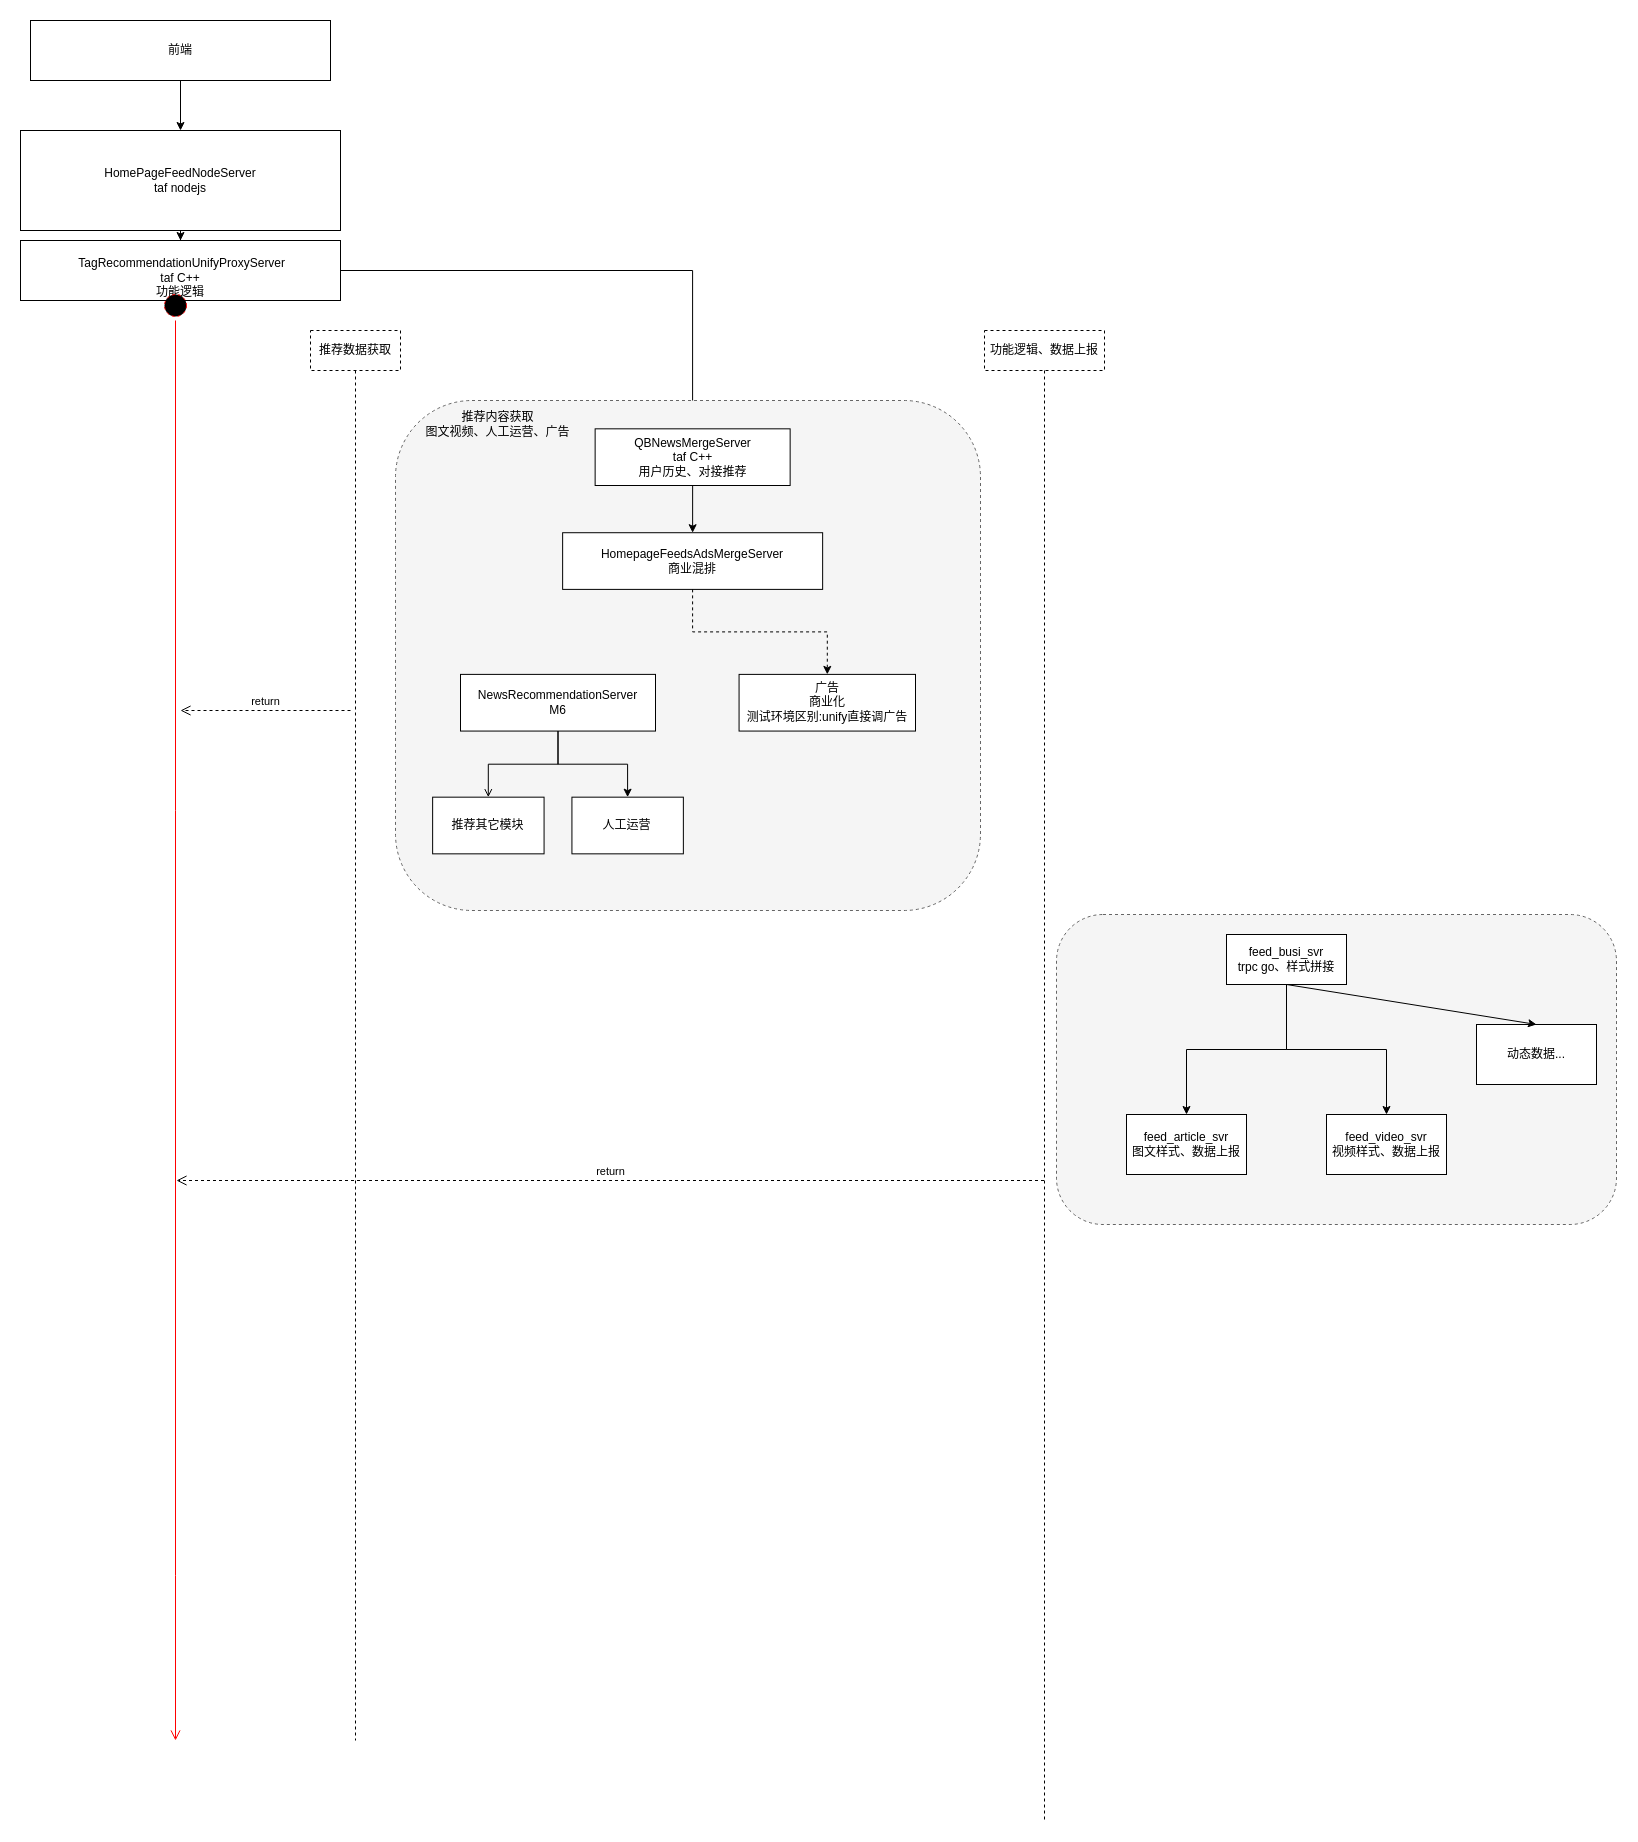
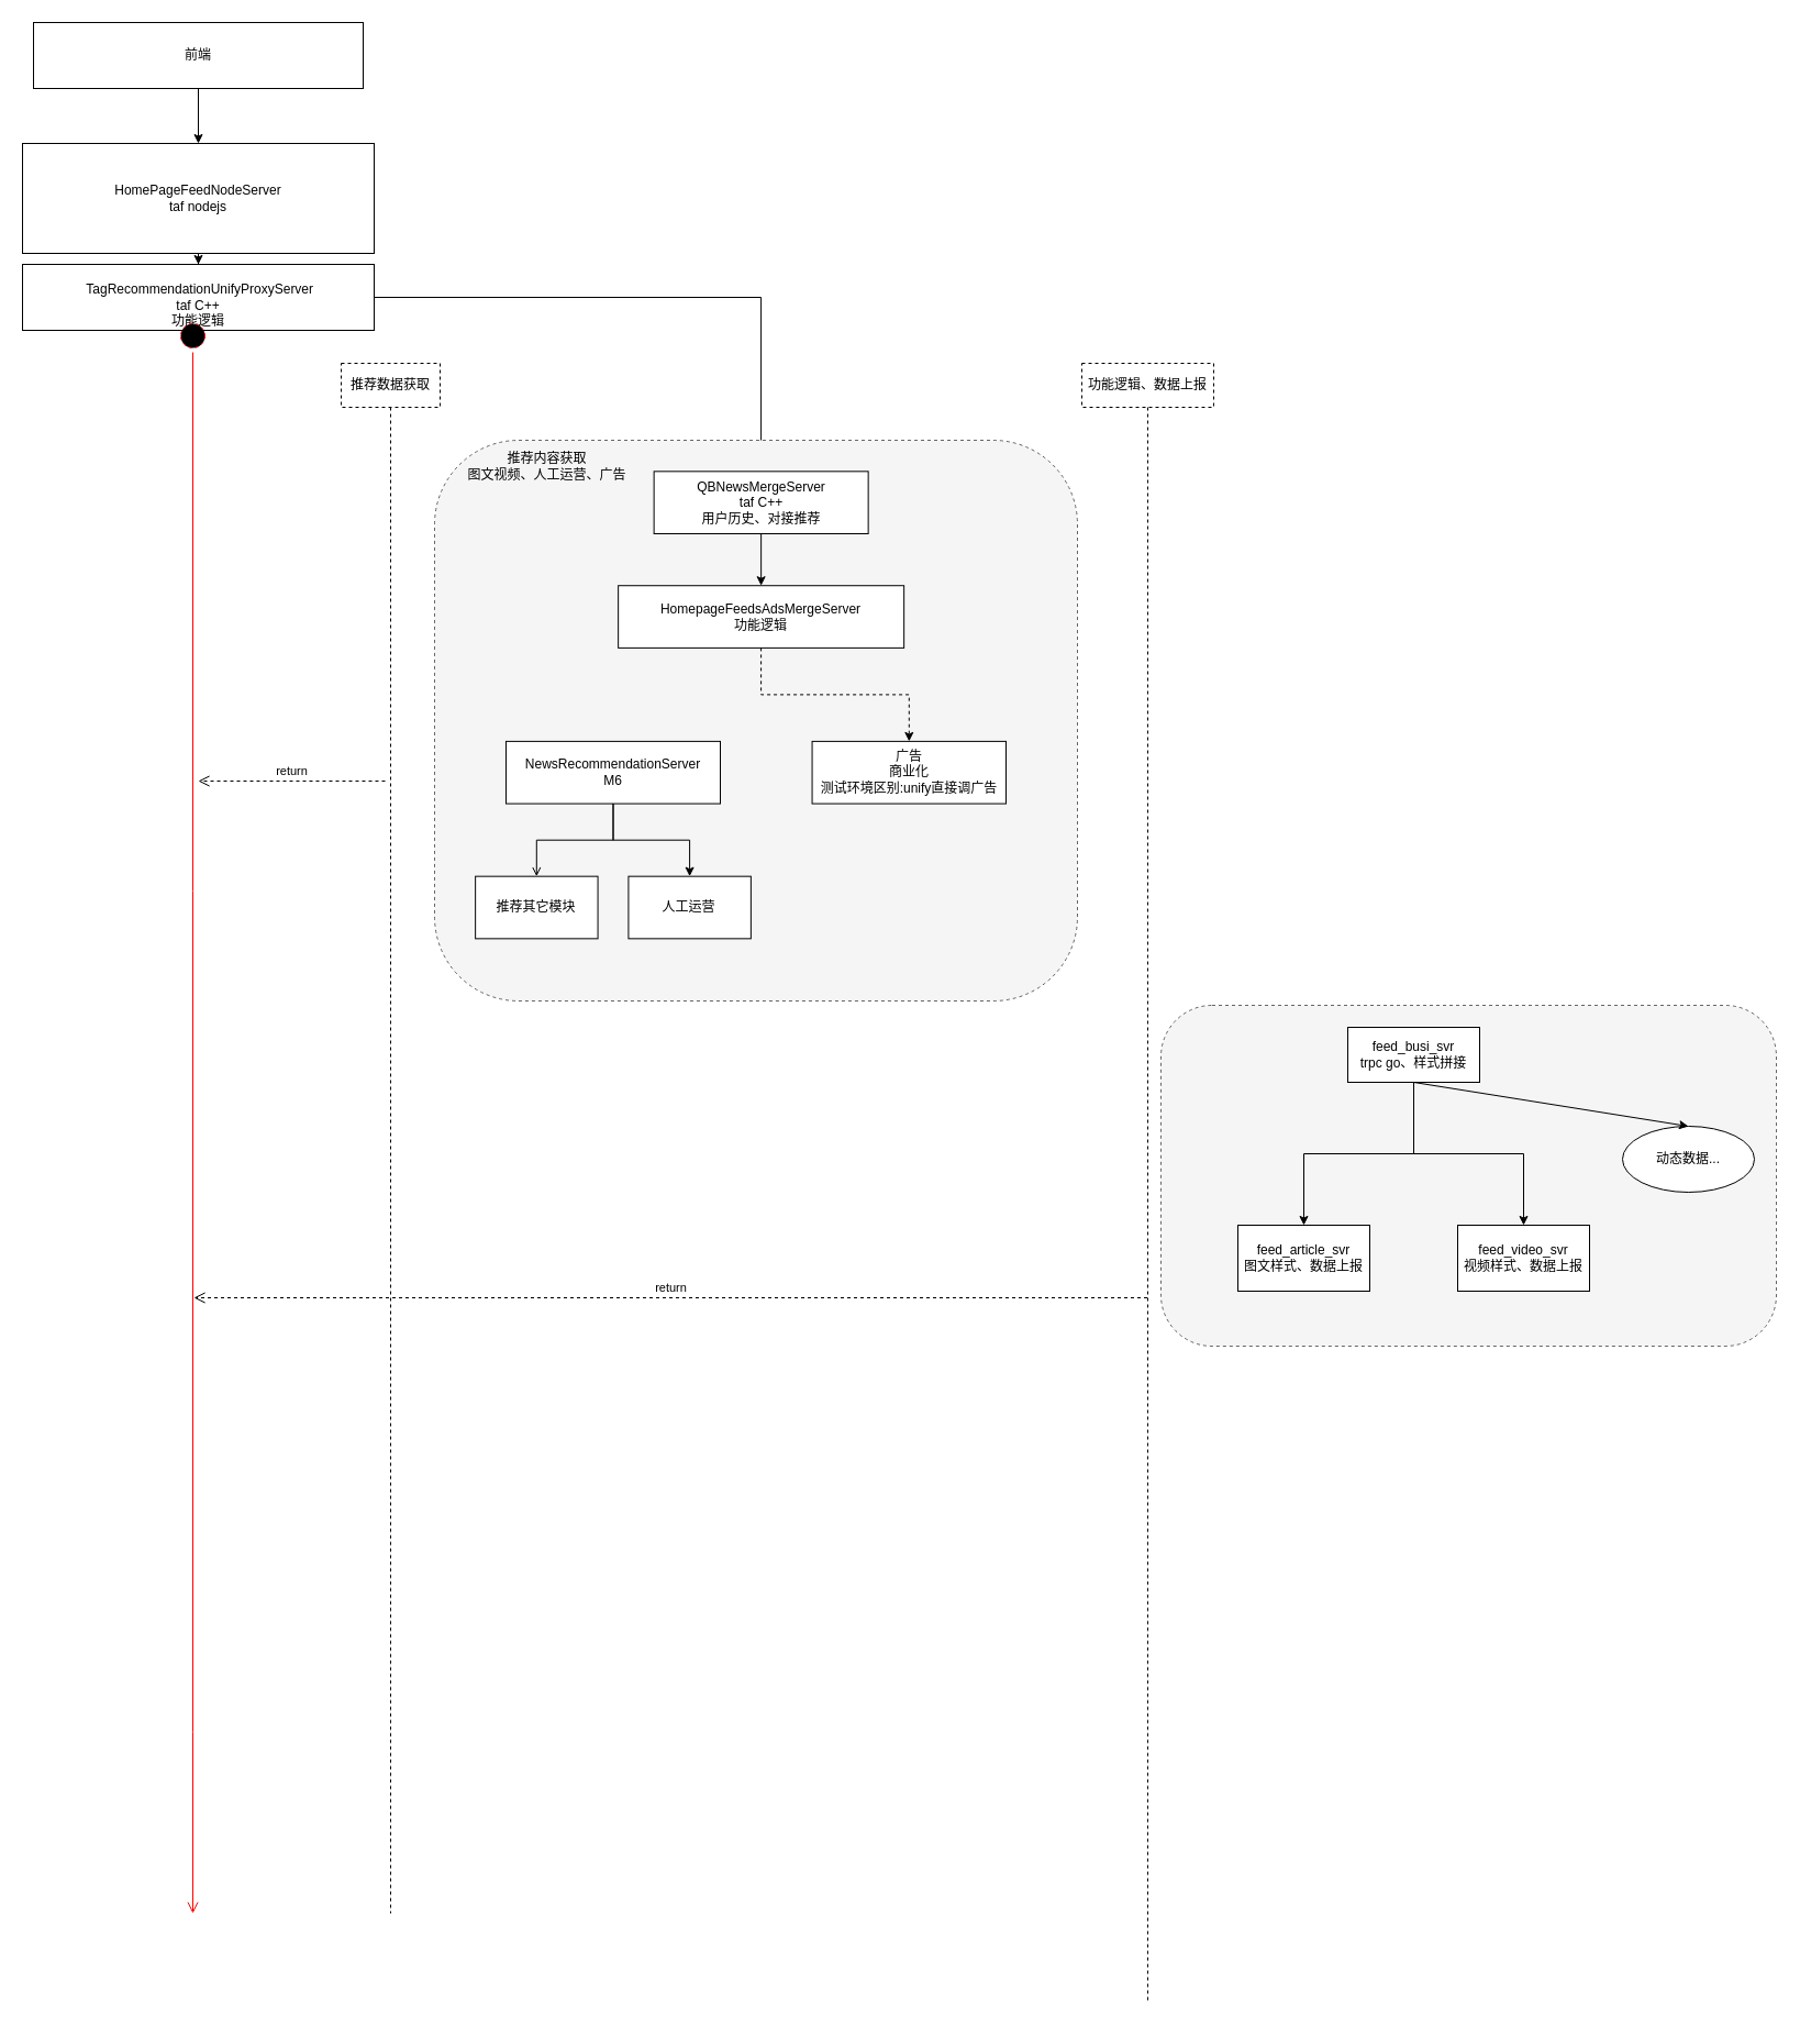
  <mxCell id="0" />
  <mxCell id="1" parent="0" />
  <mxCell id="2" value="" style="edgeStyle=orthogonalEdgeStyle;rounded=0;orthogonalLoop=1;jettySize=auto;html=1;startArrow=none;exitX=0.5;exitY=1;exitDx=0;exitDy=0;" parent="1" source="3" target="5" edge="1"><mxGeometry relative="1" as="geometry"><mxPoint x="260" y="70" as="sourcePoint" /></mxGeometry></mxCell>
  <mxCell id="3" value="前端" style="rounded=0;whiteSpace=wrap;html=1;" parent="1" vertex="1"><mxGeometry x="30" y="20" width="300" height="60" as="geometry" /></mxCell>
  <mxCell id="4" value="" style="edgeStyle=orthogonalEdgeStyle;rounded=0;orthogonalLoop=1;jettySize=auto;html=1;" parent="1" source="5" target="7" edge="1"><mxGeometry relative="1" as="geometry" /></mxCell>
  <mxCell id="5" value="HomePageFeedNodeServer&lt;br&gt;taf nodejs" style="rounded=0;whiteSpace=wrap;html=1;" parent="1" vertex="1"><mxGeometry x="20" y="130" width="320" height="100" as="geometry" /></mxCell>
  <mxCell id="6" value="" style="edgeStyle=orthogonalEdgeStyle;rounded=0;orthogonalLoop=1;jettySize=auto;html=1;" parent="1" source="7" target="13" edge="1"><mxGeometry relative="1" as="geometry" /></mxCell>
  <mxCell id="7" value="&lt;div&gt;&lt;br&gt;&lt;/div&gt;&lt;div&gt;&amp;nbsp;TagRecommendationUnifyProxyServer&lt;/div&gt;&lt;div&gt;taf C++&lt;/div&gt;&lt;div&gt;功能逻辑&lt;/div&gt;" style="whiteSpace=wrap;html=1;rounded=0;" parent="1" vertex="1"><mxGeometry x="20" y="240" width="320" height="60" as="geometry" /></mxCell>
  <mxCell id="8" value="功能逻辑、数据上报" style="shape=umlLifeline;perimeter=lifelinePerimeter;whiteSpace=wrap;html=1;container=1;collapsible=0;recursiveResize=0;outlineConnect=0;dashed=1;" vertex="1" parent="1"><mxGeometry x="984" y="330" width="120" height="1490" as="geometry" /></mxCell>
  <mxCell id="9" value="推荐数据获取" style="shape=umlLifeline;perimeter=lifelinePerimeter;whiteSpace=wrap;html=1;container=1;collapsible=0;recursiveResize=0;outlineConnect=0;dashed=1;" vertex="1" parent="1"><mxGeometry x="310" y="330" width="90" height="1410" as="geometry" /></mxCell>
  <mxCell id="10" value="" style="group" vertex="1" connectable="0" parent="9"><mxGeometry x="85" y="70" width="585" height="510" as="geometry" /></mxCell>
  <mxCell id="11" value="" style="rounded=1;whiteSpace=wrap;html=1;dashed=1;fillColor=#f5f5f5;strokeColor=#666666;fontColor=#333333;" vertex="1" parent="10"><mxGeometry width="585" height="510" as="geometry" /></mxCell>
  <mxCell id="12" value="" style="group" vertex="1" connectable="0" parent="10"><mxGeometry x="37.143" y="28.333" width="482.857" height="425" as="geometry" /></mxCell>
  <mxCell id="13" value="QBNewsMergeServer&lt;br&gt;taf C++&lt;br&gt;用户历史、对接推荐" style="whiteSpace=wrap;html=1;fillColor=rgb(255, 255, 255);strokeColor=rgb(0, 0, 0);fontColor=rgb(0, 0, 0);rounded=0;" parent="12" vertex="1"><mxGeometry x="162.5" width="195" height="56.667" as="geometry" /></mxCell>
- <mxCell id="14" value="HomepageFeedsAdsMergeServer&lt;br&gt;商业混排" style="whiteSpace=wrap;html=1;fillColor=rgb(255, 255, 255);strokeColor=rgb(0, 0, 0);fontColor=rgb(0, 0, 0);rounded=0;" parent="12" vertex="1"><mxGeometry x="130" y="103.889" width="260" height="56.667" as="geometry" /></mxCell>
+ <mxCell id="14" value="HomepageFeedsAdsMergeServer&lt;br&gt;功能逻辑" style="whiteSpace=wrap;html=1;fillColor=rgb(255, 255, 255);strokeColor=rgb(0, 0, 0);fontColor=rgb(0, 0, 0);rounded=0;" parent="12" vertex="1"><mxGeometry x="130" y="103.889" width="260" height="56.667" as="geometry" /></mxCell>
  <mxCell id="15" value="" style="edgeStyle=orthogonalEdgeStyle;rounded=0;orthogonalLoop=1;jettySize=auto;html=1;" parent="12" source="13" target="14" edge="1"><mxGeometry relative="1" as="geometry" /></mxCell>
  <mxCell id="16" value="NewsRecommendationServer&lt;br&gt;M6" style="whiteSpace=wrap;html=1;fillColor=rgb(255, 255, 255);strokeColor=rgb(0, 0, 0);fontColor=rgb(0, 0, 0);rounded=0;" parent="12" vertex="1"><mxGeometry x="27.857" y="245.556" width="195" height="56.667" as="geometry" /></mxCell>
  <mxCell id="17" value="推荐其它模块" style="whiteSpace=wrap;html=1;fillColor=rgb(255, 255, 255);strokeColor=rgb(0, 0, 0);fontColor=rgb(0, 0, 0);rounded=0;" parent="12" vertex="1"><mxGeometry y="368.333" width="111.429" height="56.667" as="geometry" /></mxCell>
  <mxCell id="18" value="" style="edgeStyle=orthogonalEdgeStyle;rounded=0;orthogonalLoop=1;jettySize=auto;html=1;endArrow=open;" parent="12" source="16" target="17" edge="1"><mxGeometry relative="1" as="geometry" /></mxCell>
  <mxCell id="19" value="人工运营" style="whiteSpace=wrap;html=1;fillColor=rgb(255, 255, 255);strokeColor=rgb(0, 0, 0);fontColor=rgb(0, 0, 0);rounded=0;" parent="12" vertex="1"><mxGeometry x="139.286" y="368.333" width="111.429" height="56.667" as="geometry" /></mxCell>
  <mxCell id="20" value="" style="edgeStyle=orthogonalEdgeStyle;rounded=0;orthogonalLoop=1;jettySize=auto;html=1;exitX=0.5;exitY=1;exitDx=0;exitDy=0;" parent="12" source="16" target="19" edge="1"><mxGeometry relative="1" as="geometry" /></mxCell>
  <mxCell id="21" value="广告&lt;br&gt;商业化&lt;br&gt;测试环境区别:unify直接调广告" style="whiteSpace=wrap;html=1;fillColor=rgb(255, 255, 255);strokeColor=rgb(0, 0, 0);fontColor=rgb(0, 0, 0);rounded=0;" parent="12" vertex="1"><mxGeometry x="306.429" y="245.556" width="176.429" height="56.667" as="geometry" /></mxCell>
  <mxCell id="22" value="" style="edgeStyle=orthogonalEdgeStyle;rounded=0;orthogonalLoop=1;jettySize=auto;html=1;dashed=1;" parent="12" source="14" target="21" edge="1"><mxGeometry relative="1" as="geometry" /></mxCell>
  <mxCell id="23" value="推荐内容获取&lt;br&gt;图文视频、人工运营、广告" style="text;html=1;strokeColor=none;fillColor=none;align=center;verticalAlign=middle;whiteSpace=wrap;rounded=0;dashed=1;" vertex="1" parent="10"><mxGeometry x="18.571" y="9.444" width="167.143" height="28.333" as="geometry" /></mxCell>
  <mxCell id="24" value="" style="ellipse;html=1;shape=startState;fillColor=#000000;strokeColor=#ff0000;dashed=1;" vertex="1" parent="1"><mxGeometry x="160" y="290" width="30" height="30" as="geometry" /></mxCell>
  <mxCell id="25" value="" style="edgeStyle=orthogonalEdgeStyle;html=1;verticalAlign=bottom;endArrow=open;endSize=8;strokeColor=#ff0000;rounded=0;startArrow=none;" edge="1" parent="1"><mxGeometry relative="1" as="geometry"><mxPoint x="175" y="1740" as="targetPoint" /><mxPoint x="175" y="970" as="sourcePoint" /><Array as="points"><mxPoint x="175" y="1575" /></Array></mxGeometry></mxCell>
  <mxCell id="26" value="" style="edgeStyle=orthogonalEdgeStyle;html=1;verticalAlign=bottom;endArrow=none;endSize=8;strokeColor=#ff0000;rounded=0;" edge="1" parent="1" source="24"><mxGeometry relative="1" as="geometry"><mxPoint x="175" y="973.82" as="targetPoint" /><mxPoint x="165" y="350" as="sourcePoint" /><Array as="points"><mxPoint x="175" y="810" /><mxPoint x="175" y="810" /></Array></mxGeometry></mxCell>
  <mxCell id="27" value="return" style="html=1;verticalAlign=bottom;endArrow=open;dashed=1;endSize=8;rounded=0;" edge="1" parent="1"><mxGeometry relative="1" as="geometry"><mxPoint x="350" y="710" as="sourcePoint" /><mxPoint x="180" y="710" as="targetPoint" /></mxGeometry></mxCell>
  <mxCell id="28" value="" style="group" vertex="1" connectable="0" parent="1"><mxGeometry x="1056" y="914" width="560" height="310" as="geometry" /></mxCell>
  <mxCell id="29" value="" style="rounded=1;whiteSpace=wrap;html=1;dashed=1;fillColor=#f5f5f5;fontColor=#333333;strokeColor=#666666;" vertex="1" parent="28"><mxGeometry width="560" height="310" as="geometry" /></mxCell>
  <mxCell id="30" value="feed_busi_svr&lt;br&gt;trpc go、样式拼接" style="rounded=0;whiteSpace=wrap;html=1;" vertex="1" parent="28"><mxGeometry x="170" y="20" width="120" height="50" as="geometry" /></mxCell>
  <mxCell id="31" value="feed_article_svr&lt;br&gt;图文样式、数据上报" style="rounded=0;whiteSpace=wrap;html=1;" vertex="1" parent="28"><mxGeometry x="70" y="200" width="120" height="60" as="geometry" /></mxCell>
  <mxCell id="32" value="" style="edgeStyle=orthogonalEdgeStyle;rounded=0;orthogonalLoop=1;jettySize=auto;html=1;" edge="1" parent="28" source="30" target="31"><mxGeometry relative="1" as="geometry" /></mxCell>
  <mxCell id="33" value="feed_video_svr&lt;br&gt;视频样式、数据上报" style="rounded=0;whiteSpace=wrap;html=1;" vertex="1" parent="28"><mxGeometry x="270" y="200" width="120" height="60" as="geometry" /></mxCell>
  <mxCell id="34" value="" style="edgeStyle=orthogonalEdgeStyle;rounded=0;orthogonalLoop=1;jettySize=auto;html=1;" edge="1" parent="28" source="30" target="33"><mxGeometry relative="1" as="geometry" /></mxCell>
- <mxCell id="35" value="动态数据..." style="rounded=0;whiteSpace=wrap;html=1;" vertex="1" parent="28"><mxGeometry x="420" y="110" width="120" height="60" as="geometry" /></mxCell>
+ <mxCell id="35" value="动态数据..." style="ellipse;whiteSpace=wrap;html=1;" vertex="1" parent="28"><mxGeometry x="420" y="110" width="120" height="60" as="geometry" /></mxCell>
  <mxCell id="36" value="" style="endArrow=classic;html=1;rounded=0;exitX=0.5;exitY=1;exitDx=0;exitDy=0;entryX=0.5;entryY=0;entryDx=0;entryDy=0;" edge="1" parent="28" source="30" target="35"><mxGeometry width="50" height="50" relative="1" as="geometry"><mxPoint x="-40" y="160" as="sourcePoint" /><mxPoint x="10" y="110" as="targetPoint" /></mxGeometry></mxCell>
  <mxCell id="37" value="return" style="html=1;verticalAlign=bottom;endArrow=open;dashed=1;endSize=8;rounded=0;" edge="1" parent="1" source="8"><mxGeometry relative="1" as="geometry"><mxPoint x="1076" y="1190" as="sourcePoint" /><mxPoint x="176" y="1180" as="targetPoint" /></mxGeometry></mxCell>
